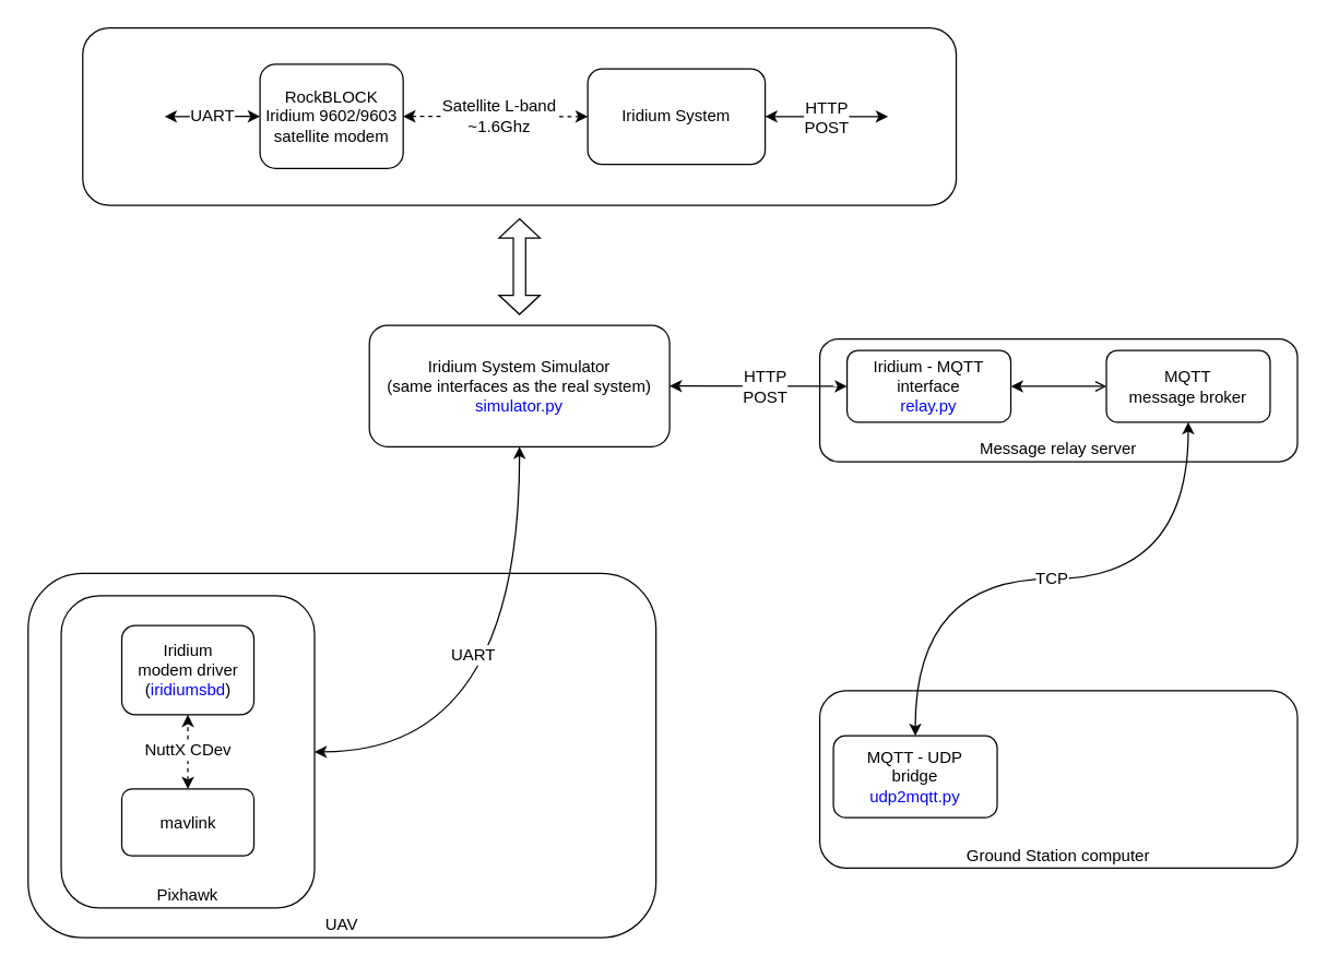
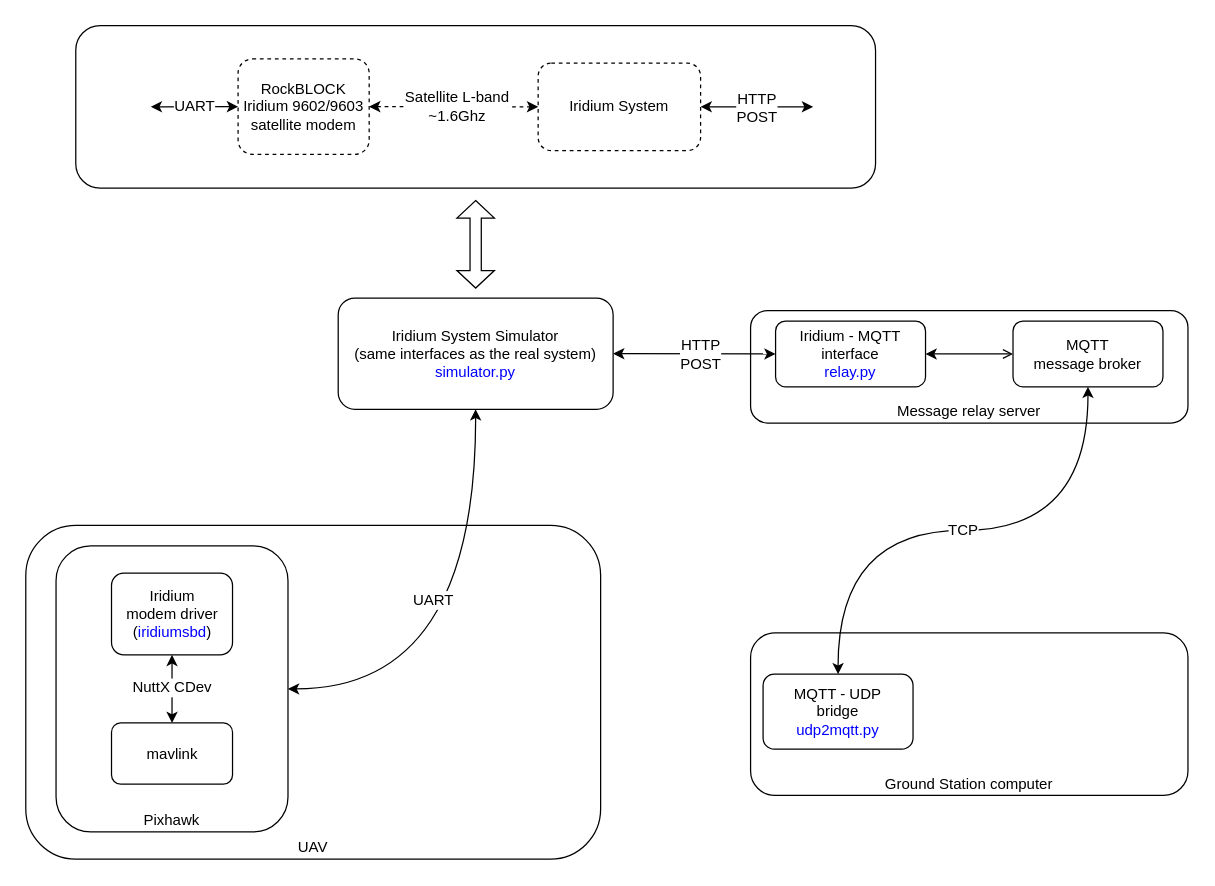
  <mxCell id="0" />
  <mxCell id="1" parent="0" />
  <mxCell id="2" value="" style="rounded=1;whiteSpace=wrap;html=1;fillColor=none;fontSize=12;" parent="1" vertex="1"><mxGeometry x="60" y="20" width="640" height="130" as="geometry" /></mxCell>
  <mxCell id="3" style="edgeStyle=orthogonalEdgeStyle;curved=1;rounded=0;html=1;exitX=1;exitY=0.5;startArrow=classic;startFill=1;jettySize=auto;orthogonalLoop=1;fontSize=12;" parent="1" source="5" edge="1"><mxGeometry relative="1" as="geometry"><mxPoint x="650" y="85" as="targetPoint" /></mxGeometry></mxCell>
  <mxCell id="4" value="HTTP&lt;br&gt;POST&lt;br&gt;" style="text;html=1;resizable=0;points=[];align=center;verticalAlign=middle;labelBackgroundColor=#ffffff;fontSize=12;" parent="3" vertex="1" connectable="0"><mxGeometry x="0.033" y="-2" relative="1" as="geometry"><mxPoint x="-2" y="-2" as="offset" /></mxGeometry></mxCell>
- <mxCell id="5" value="Iridium System&lt;br&gt;" style="rounded=1;whiteSpace=wrap;html=1;" parent="1" vertex="1"><mxGeometry x="430" y="50" width="130" height="70" as="geometry" /></mxCell>
+ <mxCell id="5" value="Iridium System&lt;br&gt;" style="rounded=1;whiteSpace=wrap;html=1;dashed=1;" parent="1" vertex="1"><mxGeometry x="430" y="50" width="130" height="70" as="geometry" /></mxCell>
  <mxCell id="6" value="" style="group" parent="1" vertex="1" connectable="0"><mxGeometry x="600" y="248" width="350" height="90" as="geometry" /></mxCell>
  <mxCell id="7" value="Message relay server&lt;br&gt;" style="rounded=1;whiteSpace=wrap;html=1;verticalAlign=bottom;" parent="6" vertex="1"><mxGeometry width="350" height="90" as="geometry" /></mxCell>
  <mxCell id="8" value="Iridium - MQTT&lt;br&gt;interface&lt;br&gt;&lt;font color=&quot;#0000FF&quot;&gt;relay.py&lt;/font&gt;" style="rounded=1;whiteSpace=wrap;html=1;" parent="6" vertex="1"><mxGeometry x="20" y="8.5" width="120" height="52.5" as="geometry" /></mxCell>
  <mxCell id="9" value="MQTT&lt;br&gt;message broker" style="rounded=1;whiteSpace=wrap;html=1;" parent="6" vertex="1"><mxGeometry x="210" y="8.5" width="120" height="52.5" as="geometry" /></mxCell>
  <mxCell id="10" style="edgeStyle=orthogonalEdgeStyle;rounded=0;html=1;exitX=1;exitY=0.5;entryX=0;entryY=0.5;startArrow=classic;startFill=1;jettySize=auto;orthogonalLoop=1;endArrow=open;" parent="6" source="8" target="9" edge="1"><mxGeometry relative="1" as="geometry" /></mxCell>
  <mxCell id="11" style="edgeStyle=orthogonalEdgeStyle;rounded=0;html=1;entryX=0;entryY=0.5;startArrow=classic;startFill=1;jettySize=auto;orthogonalLoop=1;dashed=1;exitX=1;exitY=0.5;" parent="1" source="19" target="5" edge="1"><mxGeometry relative="1" as="geometry"><mxPoint x="330" y="82" as="sourcePoint" /></mxGeometry></mxCell>
  <mxCell id="12" value="Satellite L-band&lt;br&gt;~1.6Ghz&lt;br&gt;" style="text;html=1;resizable=0;points=[];align=center;verticalAlign=middle;labelBackgroundColor=#ffffff;" parent="11" vertex="1" connectable="0"><mxGeometry x="0.037" y="1" relative="1" as="geometry"><mxPoint as="offset" /></mxGeometry></mxCell>
  <mxCell id="13" value="" style="group" parent="1" vertex="1" connectable="0"><mxGeometry x="600" y="506" width="350" height="130" as="geometry" /></mxCell>
  <mxCell id="14" value="Ground Station computer&lt;br&gt;" style="rounded=1;whiteSpace=wrap;html=1;fillColor=#ffffff;verticalAlign=bottom;" parent="13" vertex="1"><mxGeometry width="350" height="130" as="geometry" /></mxCell>
  <mxCell id="15" value="MQTT - UDP&lt;br&gt;bridge&lt;br&gt;&lt;font color=&quot;#0000FF&quot;&gt;udp2mqtt.py&lt;/font&gt;" style="rounded=1;whiteSpace=wrap;html=1;fillColor=#ffffff;" parent="13" vertex="1"><mxGeometry x="10" y="33" width="120" height="60" as="geometry" /></mxCell>
  <mxCell id="16" value="TCP" style="edgeStyle=orthogonalEdgeStyle;rounded=0;html=1;exitX=0.5;exitY=0;startArrow=classic;startFill=1;jettySize=auto;orthogonalLoop=1;fontSize=12;curved=1;" parent="1" source="15" target="9" edge="1"><mxGeometry relative="1" as="geometry" /></mxCell>
  <mxCell id="17" value="UAV" style="rounded=1;whiteSpace=wrap;html=1;verticalAlign=bottom;" parent="1" vertex="1"><mxGeometry x="20" y="420" width="460" height="267" as="geometry" /></mxCell>
  <mxCell id="18" value="UART" style="edgeStyle=orthogonalEdgeStyle;curved=1;rounded=0;html=1;exitX=0;exitY=0.5;startArrow=classic;startFill=1;jettySize=auto;orthogonalLoop=1;fontSize=12;" parent="1" source="19" edge="1"><mxGeometry relative="1" as="geometry"><mxPoint x="120" y="85" as="targetPoint" /><Array as="points"><mxPoint x="167" y="85" /></Array></mxGeometry></mxCell>
- <mxCell id="19" value="RockBLOCK&lt;br&gt;Iridium 9602/9603&lt;br&gt;satellite modem" style="rounded=1;whiteSpace=wrap;html=1;" parent="1" vertex="1"><mxGeometry x="189.877" y="46.694" width="104.912" height="76.286" as="geometry" /></mxCell>
+ <mxCell id="19" value="RockBLOCK&lt;br&gt;Iridium 9602/9603&lt;br&gt;satellite modem" style="rounded=1;whiteSpace=wrap;html=1;dashed=1;" parent="1" vertex="1"><mxGeometry x="189.877" y="46.694" width="104.912" height="76.286" as="geometry" /></mxCell>
  <mxCell id="20" value="" style="group" parent="1" vertex="1" connectable="0"><mxGeometry x="44.211" y="436.347" width="185.614" height="228.857" as="geometry" /></mxCell>
  <mxCell id="21" value="Pixhawk&lt;br&gt;" style="rounded=1;whiteSpace=wrap;html=1;verticalAlign=bottom;" parent="20" vertex="1"><mxGeometry width="185.614" height="228.857" as="geometry" /></mxCell>
  <mxCell id="22" value="Iridium&lt;br&gt;modem driver&lt;br&gt;(&lt;font color=&quot;#0000FF&quot;&gt;iridiumsbd&lt;/font&gt;)" style="rounded=1;whiteSpace=wrap;html=1;" parent="20" vertex="1"><mxGeometry x="44.386" y="21.796" width="96.842" height="65.388" as="geometry" /></mxCell>
  <mxCell id="23" value="mavlink&lt;br&gt;" style="rounded=1;whiteSpace=wrap;html=1;" parent="20" vertex="1"><mxGeometry x="44.386" y="141.673" width="96.842" height="49.041" as="geometry" /></mxCell>
- <mxCell id="24" style="edgeStyle=orthogonalEdgeStyle;rounded=0;html=1;exitX=0.5;exitY=0;entryX=0.5;entryY=1;jettySize=auto;orthogonalLoop=1;startArrow=classic;startFill=1;dashed=1;" parent="20" source="23" target="22" edge="1"><mxGeometry relative="1" as="geometry" /></mxCell>
+ <mxCell id="24" style="edgeStyle=orthogonalEdgeStyle;rounded=0;html=1;exitX=0.5;exitY=0;entryX=0.5;entryY=1;jettySize=auto;orthogonalLoop=1;startArrow=classic;startFill=1;" parent="20" source="23" target="22" edge="1"><mxGeometry relative="1" as="geometry" /></mxCell>
  <mxCell id="25" value="NuttX CDev&lt;br&gt;" style="text;html=1;resizable=0;points=[];align=center;verticalAlign=middle;labelBackgroundColor=#ffffff;fontSize=12;" parent="24" vertex="1" connectable="0"><mxGeometry x="0.067" y="1" relative="1" as="geometry"><mxPoint as="offset" /></mxGeometry></mxCell>
  <mxCell id="26" style="edgeStyle=orthogonalEdgeStyle;curved=1;rounded=0;html=1;exitX=1;exitY=0.5;entryX=0;entryY=0.5;startArrow=classic;startFill=1;jettySize=auto;orthogonalLoop=1;fontSize=12;" parent="1" source="30" target="8" edge="1"><mxGeometry relative="1" as="geometry" /></mxCell>
  <mxCell id="27" value="HTTP&lt;br&gt;POST&lt;br&gt;" style="text;html=1;resizable=0;points=[];align=center;verticalAlign=middle;labelBackgroundColor=#ffffff;fontSize=12;" parent="26" vertex="1" connectable="0"><mxGeometry x="0.077" relative="1" as="geometry"><mxPoint as="offset" /></mxGeometry></mxCell>
  <mxCell id="28" style="edgeStyle=orthogonalEdgeStyle;curved=1;rounded=0;html=1;exitX=0.5;exitY=1;entryX=1;entryY=0.5;startArrow=classic;startFill=1;jettySize=auto;orthogonalLoop=1;fontSize=12;" parent="1" source="30" target="21" edge="1"><mxGeometry relative="1" as="geometry" /></mxCell>
  <mxCell id="29" value="UART" style="text;html=1;resizable=0;points=[];align=center;verticalAlign=middle;labelBackgroundColor=#ffffff;fontSize=12;" parent="28" vertex="1" connectable="0"><mxGeometry x="-0.188" y="-35" relative="1" as="geometry"><mxPoint as="offset" /></mxGeometry></mxCell>
  <mxCell id="30" value="Iridium System Simulator&lt;br&gt;(same interfaces as the real system)&lt;br&gt;&lt;font color=&quot;#0000FF&quot;&gt;simulator.py&lt;/font&gt;&lt;br&gt;" style="rounded=1;whiteSpace=wrap;html=1;fillColor=#ffffff;fontSize=12;" parent="1" vertex="1"><mxGeometry x="270" y="238" width="220" height="89" as="geometry" /></mxCell>
  <mxCell id="31" value="" style="shape=doubleArrow;direction=south;whiteSpace=wrap;html=1;fillColor=none;fontSize=12;" parent="1" vertex="1"><mxGeometry x="365" y="160" width="30" height="70" as="geometry" /></mxCell>
